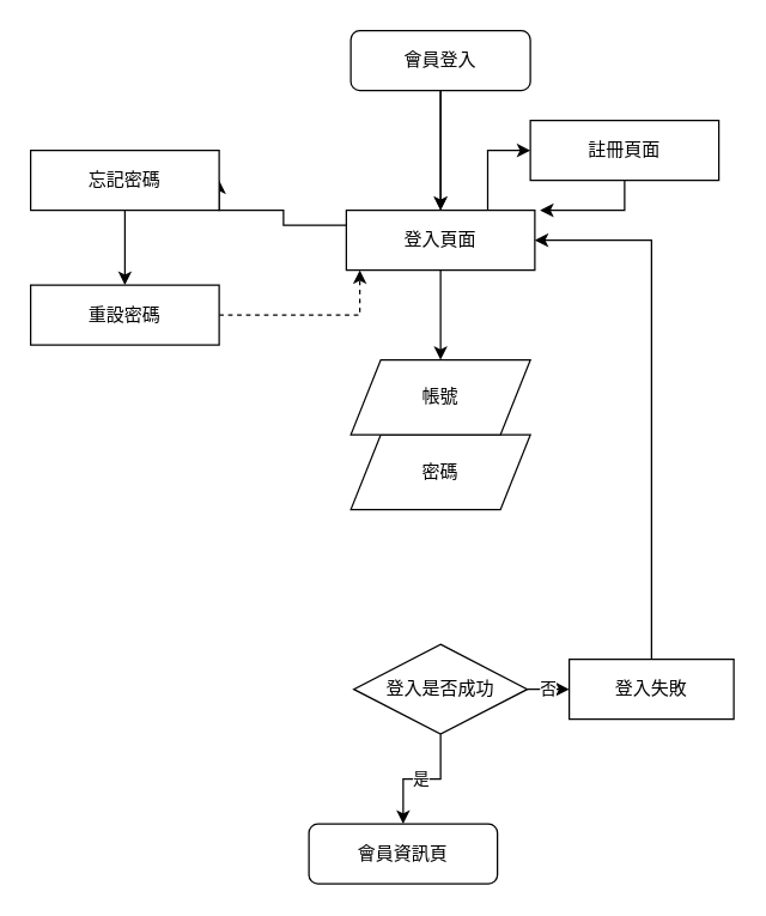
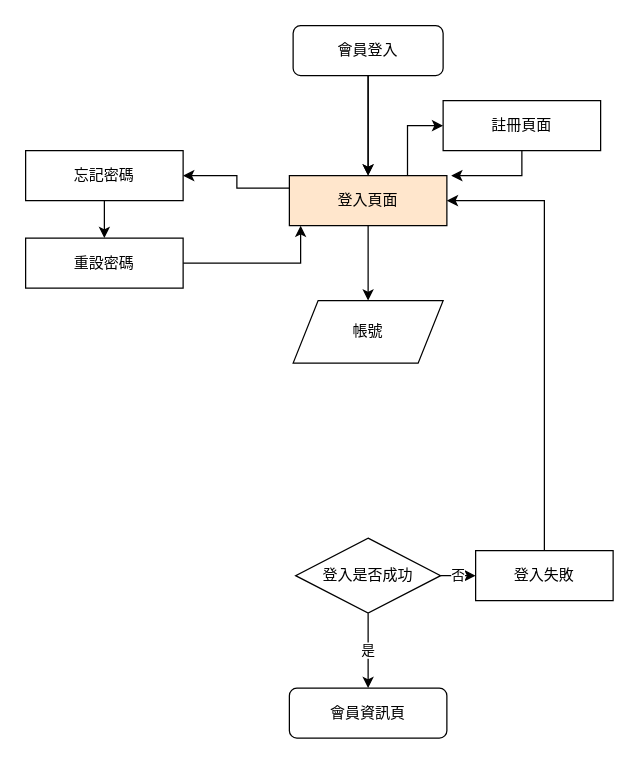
  <mxCell id="0" />
  <mxCell id="1" parent="0" />
  <mxCell id="2" value="" style="edgeStyle=orthogonalEdgeStyle;rounded=0;orthogonalLoop=1;jettySize=auto;html=1;" parent="1" source="4" target="9" edge="1"><mxGeometry relative="1" as="geometry" /></mxCell>
  <mxCell id="3" value="" style="edgeStyle=orthogonalEdgeStyle;rounded=0;orthogonalLoop=1;jettySize=auto;html=1;exitX=0.5;exitY=1;exitDx=0;exitDy=0;entryX=0.5;entryY=0;entryDx=0;entryDy=0;" parent="1" source="4" target="9" edge="1"><mxGeometry relative="1" as="geometry" /></mxCell>
  <mxCell id="4" value="會員登入" style="rounded=1;whiteSpace=wrap;html=1;" parent="1" vertex="1"><mxGeometry x="234" y="20" width="120" height="40" as="geometry" /></mxCell>
- <mxCell id="5" value="會員資訊頁" style="rounded=1;whiteSpace=wrap;html=1;" parent="1" vertex="1"><mxGeometry x="206" y="550" width="126" height="40" as="geometry" /></mxCell>
+ <mxCell id="5" value="會員資訊頁" style="rounded=1;whiteSpace=wrap;html=1;" parent="1" vertex="1"><mxGeometry x="231" y="550" width="126" height="40" as="geometry" /></mxCell>
  <mxCell id="6" style="edgeStyle=orthogonalEdgeStyle;rounded=0;orthogonalLoop=1;jettySize=auto;html=1;entryX=0.5;entryY=0;entryDx=0;entryDy=0;" parent="1" source="9" target="14" edge="1"><mxGeometry relative="1" as="geometry" /></mxCell>
  <mxCell id="7" style="edgeStyle=orthogonalEdgeStyle;rounded=0;orthogonalLoop=1;jettySize=auto;html=1;entryX=1;entryY=0.5;entryDx=0;entryDy=0;" edge="1" parent="1" source="9" target="18"><mxGeometry relative="1" as="geometry"><Array as="points"><mxPoint x="189" y="150" /><mxPoint x="189" y="140" /></Array></mxGeometry></mxCell>
  <mxCell id="8" style="edgeStyle=orthogonalEdgeStyle;rounded=0;orthogonalLoop=1;jettySize=auto;html=1;exitX=0.75;exitY=0;exitDx=0;exitDy=0;entryX=0;entryY=0.5;entryDx=0;entryDy=0;" edge="1" parent="1" source="9" target="22"><mxGeometry relative="1" as="geometry" /></mxCell>
- <mxCell id="9" value="登入頁面" style="rounded=0;whiteSpace=wrap;html=1;" parent="1" vertex="1"><mxGeometry x="231" y="140" width="126" height="40" as="geometry" /></mxCell>
- <mxCell id="10" value="密碼" style="shape=parallelogram;perimeter=parallelogramPerimeter;whiteSpace=wrap;html=1;fixedSize=1;" parent="1" vertex="1"><mxGeometry x="234" y="290" width="120" height="50" as="geometry" /></mxCell>
+ <mxCell id="9" value="登入頁面" style="rounded=0;whiteSpace=wrap;html=1;fillColor=#ffe6cc;" parent="1" vertex="1"><mxGeometry x="231" y="140" width="126" height="40" as="geometry" /></mxCell>
  <mxCell id="11" value="否" style="edgeStyle=orthogonalEdgeStyle;rounded=0;orthogonalLoop=1;jettySize=auto;html=1;" parent="1" source="13" target="16" edge="1"><mxGeometry relative="1" as="geometry" /></mxCell>
  <mxCell id="12" value="是" style="edgeStyle=orthogonalEdgeStyle;rounded=0;orthogonalLoop=1;jettySize=auto;html=1;" parent="1" source="13" target="5" edge="1"><mxGeometry relative="1" as="geometry" /></mxCell>
  <mxCell id="13" value="登入是否成功" style="rhombus;whiteSpace=wrap;html=1;" parent="1" vertex="1"><mxGeometry x="236" y="430" width="116" height="60" as="geometry" /></mxCell>
  <mxCell id="14" value="帳號" style="shape=parallelogram;perimeter=parallelogramPerimeter;whiteSpace=wrap;html=1;fixedSize=1;" parent="1" vertex="1"><mxGeometry x="234" y="240" width="120" height="50" as="geometry" /></mxCell>
  <mxCell id="15" style="edgeStyle=orthogonalEdgeStyle;rounded=0;orthogonalLoop=1;jettySize=auto;html=1;entryX=1;entryY=0.5;entryDx=0;entryDy=0;" edge="1" parent="1" source="16" target="9"><mxGeometry relative="1" as="geometry"><Array as="points"><mxPoint x="435" y="160" /></Array></mxGeometry></mxCell>
  <mxCell id="16" value="登入失敗" style="rounded=0;whiteSpace=wrap;html=1;" parent="1" vertex="1"><mxGeometry x="380" y="440" width="110" height="40" as="geometry" /></mxCell>
  <mxCell id="17" value="" style="edgeStyle=orthogonalEdgeStyle;rounded=0;orthogonalLoop=1;jettySize=auto;html=1;" edge="1" parent="1" source="18" target="20"><mxGeometry relative="1" as="geometry" /></mxCell>
- <mxCell id="18" value="忘記密碼" style="rounded=0;whiteSpace=wrap;html=1;" vertex="1" parent="1"><mxGeometry x="20" y="100" width="126" height="40" as="geometry" /></mxCell>
- <mxCell id="19" style="edgeStyle=orthogonalEdgeStyle;rounded=0;orthogonalLoop=1;jettySize=auto;html=1;dashed=1;" edge="1" parent="1" source="20" target="9"><mxGeometry relative="1" as="geometry"><Array as="points"><mxPoint x="240" y="210" /></Array></mxGeometry></mxCell>
+ <mxCell id="18" value="忘記密碼" style="rounded=0;whiteSpace=wrap;html=1;" vertex="1" parent="1"><mxGeometry x="20" y="120" width="126" height="40" as="geometry" /></mxCell>
+ <mxCell id="19" style="edgeStyle=orthogonalEdgeStyle;rounded=0;orthogonalLoop=1;jettySize=auto;html=1;" edge="1" parent="1" source="20" target="9"><mxGeometry relative="1" as="geometry"><Array as="points"><mxPoint x="240" y="210" /></Array></mxGeometry></mxCell>
  <mxCell id="20" value="重設密碼" style="rounded=0;whiteSpace=wrap;html=1;" vertex="1" parent="1"><mxGeometry x="20" y="190" width="126" height="40" as="geometry" /></mxCell>
  <mxCell id="21" style="edgeStyle=orthogonalEdgeStyle;rounded=0;orthogonalLoop=1;jettySize=auto;html=1;" edge="1" parent="1" source="22"><mxGeometry relative="1" as="geometry"><mxPoint x="360" y="140" as="targetPoint" /></mxGeometry></mxCell>
  <mxCell id="22" value="註冊頁面" style="rounded=0;whiteSpace=wrap;html=1;" vertex="1" parent="1"><mxGeometry x="354" y="80" width="126" height="40" as="geometry" /></mxCell>
